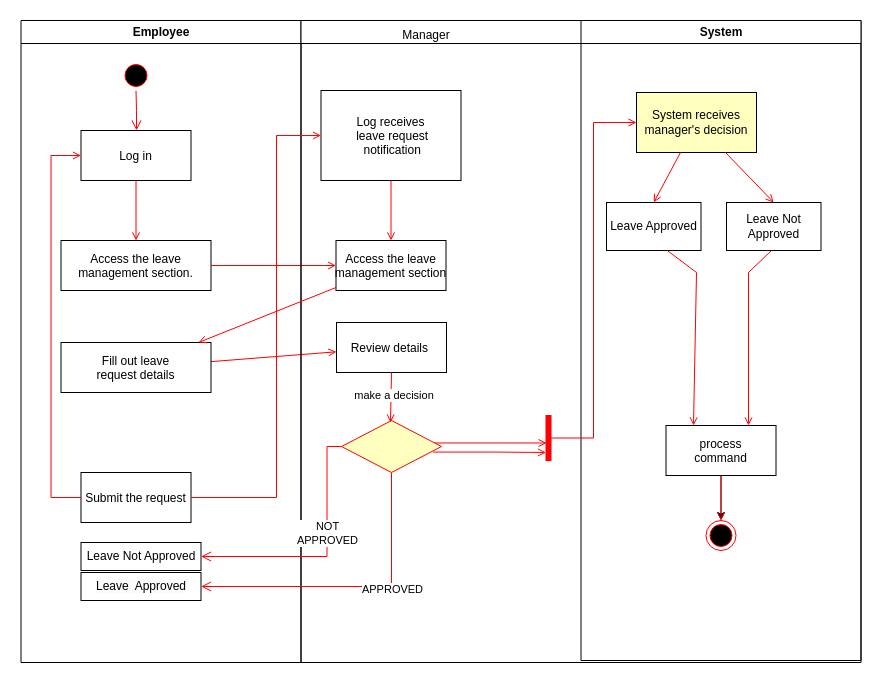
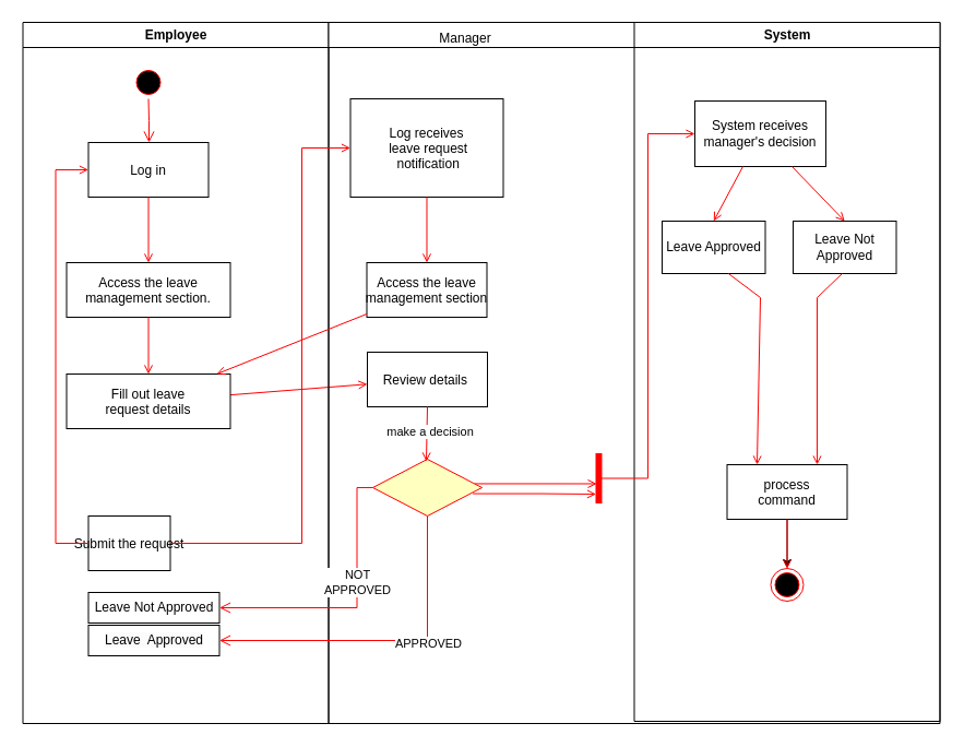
  <mxCell id="0" />
  <mxCell id="1" parent="0" />
  <mxCell id="2" value="Employee" style="swimlane;whiteSpace=wrap" parent="1" vertex="1"><mxGeometry x="20.5" y="20" width="280" height="642" as="geometry" /></mxCell>
  <mxCell id="3" value="" style="ellipse;shape=startState;fillColor=#000000;strokeColor=#ff0000;" parent="2" vertex="1"><mxGeometry x="100" y="40" width="30" height="30" as="geometry" /></mxCell>
  <mxCell id="4" value="" style="edgeStyle=elbowEdgeStyle;elbow=horizontal;verticalAlign=bottom;endArrow=open;endSize=8;strokeColor=#FF0000;endFill=1;rounded=0" parent="2" source="3" target="5" edge="1"><mxGeometry x="100" y="40" as="geometry"><mxPoint x="115" y="110" as="targetPoint" /></mxGeometry></mxCell>
  <mxCell id="5" value="Log in" style="" parent="2" vertex="1"><mxGeometry x="60" y="110" width="110" height="50" as="geometry" /></mxCell>
  <mxCell id="6" value="Access the leave &#10;management section." style="" parent="2" vertex="1"><mxGeometry x="40" y="220" width="150" height="50" as="geometry" /></mxCell>
  <mxCell id="7" value="" style="endArrow=open;strokeColor=#FF0000;endFill=1;rounded=0" parent="2" source="5" target="6" edge="1"><mxGeometry relative="1" as="geometry" /></mxCell>
- <mxCell id="8" value="Submit the request" style="" parent="2" vertex="1"><mxGeometry x="60" y="452" width="110" height="50" as="geometry" /></mxCell>
+ <mxCell id="8" value="Submit the request" style="" parent="2" vertex="1"><mxGeometry x="60" y="452" width="75" height="50" as="geometry" /></mxCell>
  <mxCell id="9" value="" style="endArrow=open;strokeColor=#FF0000;endFill=1;rounded=0;" parent="2" source="12" target="19" edge="1"><mxGeometry relative="1" as="geometry" /></mxCell>
  <mxCell id="10" value="" style="edgeStyle=elbowEdgeStyle;elbow=horizontal;strokeColor=#FF0000;endArrow=open;endFill=1;rounded=0" parent="2" source="8" target="5" edge="1"><mxGeometry width="100" height="100" relative="1" as="geometry"><mxPoint x="160" y="290" as="sourcePoint" /><mxPoint x="260" y="190" as="targetPoint" /><Array as="points"><mxPoint x="30" y="250" /></Array></mxGeometry></mxCell>
- <mxCell id="11" value="" style="endArrow=open;strokeColor=#FF0000;endFill=1;rounded=0;" parent="2" source="6" target="17" edge="1"><mxGeometry relative="1" as="geometry"><mxPoint x="279.5" y="398" as="sourcePoint" /><mxPoint x="279.5" y="580" as="targetPoint" /></mxGeometry></mxCell>
+ <mxCell id="11" value="" style="endArrow=open;strokeColor=#FF0000;endFill=1;rounded=0" parent="2" source="6" target="12" edge="1"><mxGeometry relative="1" as="geometry"><mxPoint x="279.5" y="398" as="sourcePoint" /><mxPoint x="279.5" y="580" as="targetPoint" /></mxGeometry></mxCell>
  <mxCell id="12" value="Fill out leave &#10;request details" style="" parent="2" vertex="1"><mxGeometry x="40" y="322" width="150" height="50" as="geometry" /></mxCell>
  <mxCell id="13" value="Leave Not Approved" style="rounded=0;whiteSpace=wrap;html=1;" parent="2" vertex="1"><mxGeometry x="60" y="522" width="120" height="28" as="geometry" /></mxCell>
  <mxCell id="14" value="&lt;span style=&quot;color: rgb(0, 0, 0); font-family: Helvetica; font-size: 12px; font-style: normal; font-variant-ligatures: normal; font-variant-caps: normal; font-weight: 400; letter-spacing: normal; orphans: 2; text-align: center; text-indent: 0px; text-transform: none; widows: 2; word-spacing: 0px; -webkit-text-stroke-width: 0px; background-color: rgb(251, 251, 251); text-decoration-thickness: initial; text-decoration-style: initial; text-decoration-color: initial; float: none; display: inline !important;&quot;&gt;Leave&amp;nbsp; Approved&lt;/span&gt;" style="rounded=0;whiteSpace=wrap;html=1;" parent="2" vertex="1"><mxGeometry x="60" y="552" width="120" height="28" as="geometry" /></mxCell>
  <mxCell id="15" value="" style="swimlane;whiteSpace=wrap" parent="1" vertex="1"><mxGeometry x="300.5" y="20" width="560" height="642" as="geometry" /></mxCell>
  <mxCell id="16" value="Log receives&#10; leave request&#10; notification" style="" parent="15" vertex="1"><mxGeometry x="20" y="70" width="140" height="90" as="geometry" /></mxCell>
  <mxCell id="17" value="Access the leave &#10;management section" style="" parent="15" vertex="1"><mxGeometry x="35" y="220" width="110" height="50" as="geometry" /></mxCell>
  <mxCell id="18" value="" style="endArrow=open;strokeColor=#FF0000;endFill=1;rounded=0" parent="15" source="16" target="17" edge="1"><mxGeometry relative="1" as="geometry" /></mxCell>
  <mxCell id="19" value="Review details " style="" parent="15" vertex="1"><mxGeometry x="35.5" y="302" width="110" height="50" as="geometry" /></mxCell>
  <mxCell id="20" value="" style="endArrow=open;strokeColor=#FF0000;endFill=1;rounded=0;" parent="15" source="17" target="12" edge="1"><mxGeometry relative="1" as="geometry" /></mxCell>
  <mxCell id="21" value="" style="edgeStyle=elbowEdgeStyle;elbow=horizontal;entryX=0.126;entryY=0.611;strokeColor=#FF0000;endArrow=open;endFill=1;rounded=0;exitX=0.929;exitY=0.432;exitDx=0;exitDy=0;exitPerimeter=0;entryDx=0;entryDy=0;entryPerimeter=0;" parent="15" source="32" target="34" edge="1"><mxGeometry width="100" height="100" relative="1" as="geometry"><mxPoint x="195" y="375" as="sourcePoint" /><mxPoint x="160" y="380" as="targetPoint" /><Array as="points"><mxPoint x="196" y="422" /></Array></mxGeometry></mxCell>
  <mxCell id="22" value="System" style="swimlane;whiteSpace=wrap" parent="15" vertex="1"><mxGeometry x="280" width="280" height="640" as="geometry" /></mxCell>
  <mxCell id="23" value="" style="edgeStyle=orthogonalEdgeStyle;rounded=0;orthogonalLoop=1;jettySize=auto;html=1;" parent="22" source="24" target="25" edge="1"><mxGeometry relative="1" as="geometry" /></mxCell>
  <mxCell id="24" value="process&#10;command" style="" parent="22" vertex="1"><mxGeometry x="85" y="405" width="110" height="50" as="geometry" /></mxCell>
  <mxCell id="25" value="" style="ellipse;shape=endState;fillColor=#000000;strokeColor=#ff0000" parent="22" vertex="1"><mxGeometry x="125" y="500" width="30" height="30" as="geometry" /></mxCell>
  <mxCell id="26" value="" style="endArrow=open;strokeColor=#FF0000;endFill=1;rounded=0" parent="22" source="24" target="25" edge="1"><mxGeometry relative="1" as="geometry" /></mxCell>
  <mxCell id="27" value="Leave Approved" style="rounded=0;whiteSpace=wrap;html=1;" parent="22" vertex="1"><mxGeometry x="25.5" y="182" width="94.5" height="48" as="geometry" /></mxCell>
  <mxCell id="28" value="Leave Not Approved" style="rounded=0;whiteSpace=wrap;html=1;" parent="22" vertex="1"><mxGeometry x="145.5" y="182" width="94.5" height="48" as="geometry" /></mxCell>
  <mxCell id="29" value="" style="endArrow=open;strokeColor=#FF0000;endFill=1;rounded=0;entryX=0.25;entryY=0;entryDx=0;entryDy=0;" parent="22" target="24" edge="1"><mxGeometry relative="1" as="geometry"><mxPoint x="86.25" y="230" as="sourcePoint" /><mxPoint x="128.75" y="312" as="targetPoint" /><Array as="points"><mxPoint x="115.5" y="252" /></Array></mxGeometry></mxCell>
  <mxCell id="30" value="" style="endArrow=open;strokeColor=#FF0000;endFill=1;rounded=0;entryX=0.75;entryY=0;entryDx=0;entryDy=0;" parent="22" edge="1" target="24"><mxGeometry relative="1" as="geometry"><mxPoint x="190.5" y="230" as="sourcePoint" /><mxPoint x="155.5" y="402" as="targetPoint" /><Array as="points"><mxPoint x="167.5" y="252" /></Array></mxGeometry></mxCell>
  <mxCell id="31" value="Manager" style="text;html=1;strokeColor=none;fillColor=none;align=center;verticalAlign=middle;whiteSpace=wrap;rounded=0;" parent="15" vertex="1"><mxGeometry x="95.5" width="60" height="30" as="geometry" /></mxCell>
  <mxCell id="32" value="" style="rhombus;fillColor=#ffffc0;strokeColor=#ff0000;" parent="15" vertex="1"><mxGeometry x="40.5" y="400" width="100" height="52" as="geometry" /></mxCell>
  <mxCell id="33" value="" style="edgeStyle=elbowEdgeStyle;elbow=horizontal;entryX=0.126;entryY=0.611;strokeColor=#FF0000;endArrow=open;endFill=1;rounded=0;exitX=0.916;exitY=0.607;exitDx=0;exitDy=0;exitPerimeter=0;entryDx=0;entryDy=0;entryPerimeter=0;" parent="15" edge="1" source="32"><mxGeometry width="100" height="100" relative="1" as="geometry"><mxPoint x="142" y="432" as="sourcePoint" /><mxPoint x="245" y="432" as="targetPoint" /><Array as="points"><mxPoint x="195" y="432" /></Array></mxGeometry></mxCell>
  <mxCell id="34" value="" style="whiteSpace=wrap;strokeColor=#FF0000;fillColor=#FF0000" parent="15" vertex="1"><mxGeometry x="245" y="395" width="5" height="45" as="geometry" /></mxCell>
  <mxCell id="35" value="" style="endArrow=open;strokeColor=#FF0000;endFill=1;rounded=0;exitX=0.5;exitY=1;exitDx=0;exitDy=0;" edge="1" parent="15" source="19"><mxGeometry relative="1" as="geometry"><mxPoint x="89.5" y="372" as="sourcePoint" /><mxPoint x="89.5" y="402" as="targetPoint" /></mxGeometry></mxCell>
  <mxCell id="36" value="&amp;nbsp;make a decision" style="edgeLabel;html=1;align=center;verticalAlign=middle;resizable=0;points=[];" vertex="1" connectable="0" parent="35"><mxGeometry x="-0.133" y="1" relative="1" as="geometry"><mxPoint as="offset" /></mxGeometry></mxCell>
  <mxCell id="37" value="" style="endArrow=open;strokeColor=#FF0000;endFill=1;rounded=0" parent="1" source="8" target="16" edge="1"><mxGeometry relative="1" as="geometry"><Array as="points"><mxPoint x="276" y="497" /><mxPoint x="276" y="135" /></Array></mxGeometry></mxCell>
  <mxCell id="38" value="" style="edgeStyle=elbowEdgeStyle;elbow=horizontal;align=left;verticalAlign=bottom;endArrow=open;endSize=8;strokeColor=#FF0000;endFill=1;rounded=0;" parent="1" source="32" target="14" edge="1"><mxGeometry x="-1" relative="1" as="geometry"><mxPoint x="246" y="592" as="targetPoint" /><Array as="points"><mxPoint x="391" y="492" /><mxPoint x="405.5" y="434.5" /></Array></mxGeometry></mxCell>
  <mxCell id="39" value="APPROVED" style="edgeLabel;html=1;align=center;verticalAlign=middle;resizable=0;points=[];" parent="38" vertex="1" connectable="0"><mxGeometry x="-0.249" y="2" relative="1" as="geometry"><mxPoint as="offset" /></mxGeometry></mxCell>
- <mxCell id="40" value="System receives manager's decision" style="rounded=0;whiteSpace=wrap;html=1;fillColor=#ffffc0;" parent="1" vertex="1"><mxGeometry x="636" y="92" width="120" height="60" as="geometry" /></mxCell>
+ <mxCell id="40" value="System receives manager's decision" style="rounded=0;whiteSpace=wrap;html=1;" parent="1" vertex="1"><mxGeometry x="636" y="92" width="120" height="60" as="geometry" /></mxCell>
  <mxCell id="41" value="" style="edgeStyle=elbowEdgeStyle;elbow=horizontal;strokeColor=#FF0000;endArrow=open;endFill=1;rounded=0;" parent="1" source="34" target="40" edge="1"><mxGeometry width="100" height="100" relative="1" as="geometry"><mxPoint x="550.5" y="430" as="sourcePoint" /><mxPoint x="696" y="122" as="targetPoint" /><Array as="points" /></mxGeometry></mxCell>
  <mxCell id="42" value="" style="endArrow=open;strokeColor=#FF0000;endFill=1;rounded=0;entryX=0.5;entryY=0;entryDx=0;entryDy=0;" parent="1" source="40" target="27" edge="1"><mxGeometry relative="1" as="geometry"><mxPoint x="670.5" y="162" as="sourcePoint" /><mxPoint x="646" y="207" as="targetPoint" /></mxGeometry></mxCell>
  <mxCell id="43" value="" style="endArrow=open;strokeColor=#FF0000;endFill=1;rounded=0;entryX=0.5;entryY=0;entryDx=0;entryDy=0;" parent="1" source="40" target="28" edge="1"><mxGeometry relative="1" as="geometry"><mxPoint x="728.5" y="152" as="sourcePoint" /><mxPoint x="766" y="207" as="targetPoint" /></mxGeometry></mxCell>
  <mxCell id="44" value="" style="edgeStyle=elbowEdgeStyle;elbow=horizontal;align=left;verticalAlign=top;endArrow=open;endSize=8;strokeColor=#FF0000;endFill=1;rounded=0;entryX=1;entryY=0.5;entryDx=0;entryDy=0;exitX=0;exitY=0.5;exitDx=0;exitDy=0;" parent="1" target="13" edge="1" source="32"><mxGeometry x="-1" relative="1" as="geometry"><mxPoint x="246" y="562" as="targetPoint" /><mxPoint x="380.5" y="446" as="sourcePoint" /><Array as="points"><mxPoint x="326.5" y="502" /></Array></mxGeometry></mxCell>
  <mxCell id="45" value="NOT&lt;br&gt;APPROVED" style="edgeLabel;html=1;align=center;verticalAlign=middle;resizable=0;points=[];" parent="44" vertex="1" connectable="0"><mxGeometry x="-0.193" relative="1" as="geometry"><mxPoint as="offset" /></mxGeometry></mxCell>
